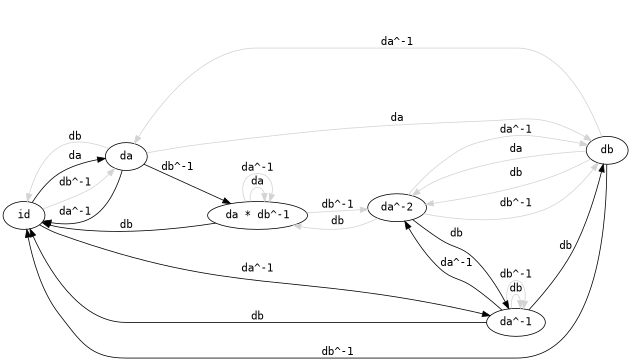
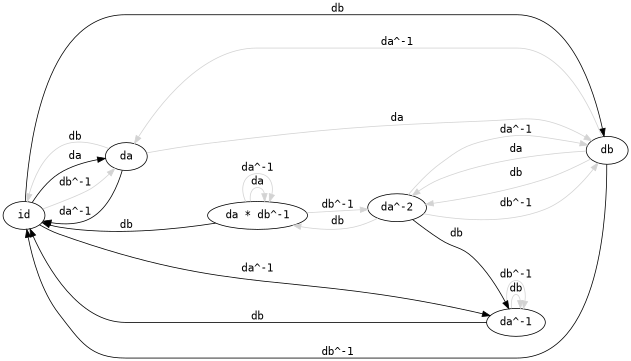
  digraph {
    fontname="DejaVu Sans Mono"
    rankdir=LR
    node [fontname="DejaVu Sans Mono"]
    edge [fontname="DejaVu Sans Mono" color=lightgray]
    n1 [label=id]
    n2 [label=da]
    n3 [label=db]
    n4 [label="da^-1"]
    n5 [label="da * db^-1"]
    n6 [label="da^-2"]
    n1 -> n2 [label=da color=""]
    n1 -> n2 [label="db^-1"]
-   n4 -> n3 [label=db color=""]
+   n1 -> n3 [label=db color=""]
    n1 -> n4 [label="da^-1" color=""]
    n2 -> n1 [label="da^-1" color=""]
    n2 -> n1 [label=db]
    n2 -> n3 [label=da]
-   n2 -> n5 [label="db^-1" color=""]
    n3 -> n1 [label="db^-1" color=""]
    n3 -> n2 [label="da^-1"]
    n3 -> n6 [label=da]
    n3 -> n6 [label=db]
    n4 -> n1 [label=db color=""]
    n4 -> n4 [label=db]
    n4 -> n4 [label="db^-1"]
-   n4 -> n6 [label="da^-1" color=""]
    n5 -> n1 [label=db color=""]
    n5 -> n5 [label=da]
    n5 -> n5 [label="da^-1"]
    n5 -> n6 [label="db^-1"]
    n6 -> n3 [label="da^-1"]
    n6 -> n3 [label="db^-1"]
    n6 -> n4 [label=db color=""]
    n6 -> n5 [label=db]
  }
